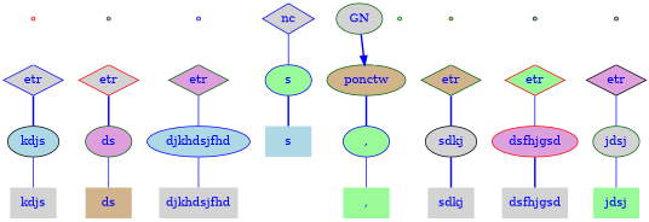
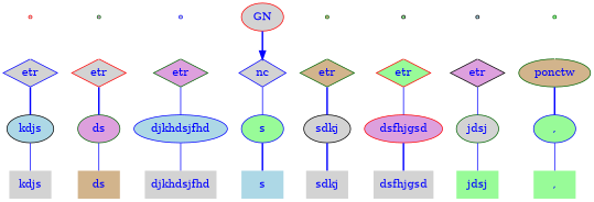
  digraph {
    node [color=darkgreen fillcolor=lightgrey fontcolor=blue shape=ellipse style=filled]
    edge [arrowhead=none color=blue fontcolor=blue minlen=1 style=solid]
    n1 [color=black height=0.50 label=kdjs shape=plaintext width=0.75]
    n2 [color=black fillcolor=lightblue height=0.50 label=kdjs width=0.83]
    n3 [color=blue height=0.50 label=etr shape=diamond width=0.75]
    n4 [fillcolor=tan height=0.50 label=ds shape=plaintext width=0.75]
    n5 [fillcolor=plum height=0.50 label=ds width=0.75]
    n6 [color=red height=0.50 label=etr shape=diamond width=0.75]
    n7 [color=blue height=0.50 label=djkhdsjfhd shape=plaintext width=1.19]
    n8 [color=blue fillcolor=lightblue height=0.50 label=djkhdsjfhd width=1.67]
    n9 [fillcolor=plum height=0.50 label=etr shape=diamond width=0.75]
    n10 [color=blue fillcolor=lightblue height=0.50 label=s shape=plaintext width=0.75]
    n11 [color=blue fillcolor=palegreen height=0.50 label=s width=0.75]
    n12 [color=blue height=0.50 label=nc shape=diamond width=0.75]
-   n13 [arrowhead=doubleoctagon height=0.50 label=GN width=0.75 shape=""]
+   n13 [arrowhead=doubleoctagon color=red height=0.50 label=GN width=0.75 shape=""]
    n14 [color=red height=0.50 label=sdkj shape=plaintext width=0.75]
    n15 [color=black height=0.50 label=sdkj width=0.83]
    n16 [fillcolor=tan height=0.50 label=etr shape=diamond width=0.75]
    n17 [color=black height=0.50 label=dsfhjgsd shape=plaintext width=1.00]
    n18 [color=red fillcolor=plum height=0.50 label=dsfhjgsd width=1.39]
    n19 [color=red fillcolor=palegreen height=0.50 label=etr shape=diamond width=0.75]
    n20 [color=black fillcolor=palegreen height=0.50 label=jdsj shape=plaintext width=0.75]
    n21 [height=0.50 label=jdsj width=0.75]
    n22 [color=black fillcolor=plum height=0.50 label=etr shape=diamond width=0.75]
    n23 [color=blue fillcolor=palegreen height=0.50 label="," shape=plaintext width=0.75]
    n24 [color=blue fillcolor=palegreen height=0.50 label="," width=0.75]
    n25 [fillcolor=tan height=0.50 label=ponctw width=1.28]
    "mc1s1_P11#pos#empty" [color=red fontcolor=white height=0.06 shape=point width=0.06]
    "mc1s1_P36#pos#empty" [fillcolor=plum fontcolor=white height=0.06 shape=point width=0.06]
    "mc1s1_P61#pos#empty" [color=blue fontcolor=white height=0.06 shape=point width=0.06]
    "mc1s1_P87#pos#empty" [fillcolor=tan fontcolor=white height=0.06 shape=point width=0.06]
    "mc1s1_P112#pos#empty" [color=black fillcolor=palegreen fontcolor=white height=0.06 shape=point width=0.06]
    "mc1s1_P137#pos#empty" [color=black fillcolor=lightblue fontcolor=white height=0.06 shape=point width=0.06]
    "mc1s1_P152L1#pos#empty" [fillcolor=palegreen fontcolor=white height=0.06 shape=point width=0.06]
    n2 -> n1
    n3 -> n2 [style=bold]
    n5 -> n4
    n6 -> n5 [style=bold]
    n8 -> n7
    n9 -> n8
    n11 -> n10 [style=bold]
    n12 -> n11
-   n13 -> n25 [shape=normal style=bold arrowhead=""]
+   n13 -> n12 [shape=normal style=bold arrowhead=""]
    n15 -> n14 [style=bold]
    n16 -> n15 [style=bold]
    n18 -> n17 [style=bold]
    n19 -> n18
    n21 -> n20
    n22 -> n21
    n24 -> n23
    n25 -> n24 [style=bold]
    "mc1s1_P11#pos#empty" -> n3 [color=white fontcolor=white shape=none arrowhead="" style=""]
    "mc1s1_P36#pos#empty" -> n6 [color=white fontcolor=white shape=none arrowhead="" style=""]
    "mc1s1_P61#pos#empty" -> n9 [color=white fontcolor=white shape=none arrowhead="" style=""]
    "mc1s1_P87#pos#empty" -> n16 [color=white fontcolor=white shape=none arrowhead="" style=""]
    "mc1s1_P112#pos#empty" -> n19 [color=white fontcolor=white shape=none arrowhead="" style=""]
    "mc1s1_P137#pos#empty" -> n22 [color=white fontcolor=white shape=none arrowhead="" style=""]
    "mc1s1_P152L1#pos#empty" -> n25 [color=white fontcolor=white shape=none arrowhead="" style=""]
  }
